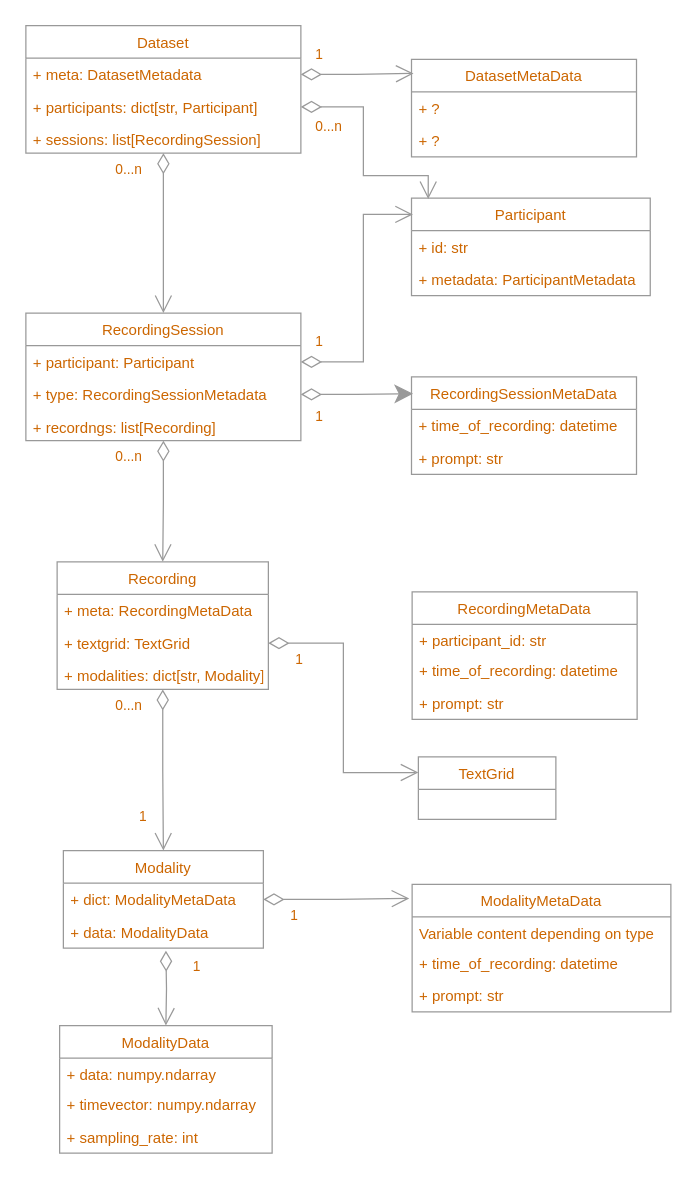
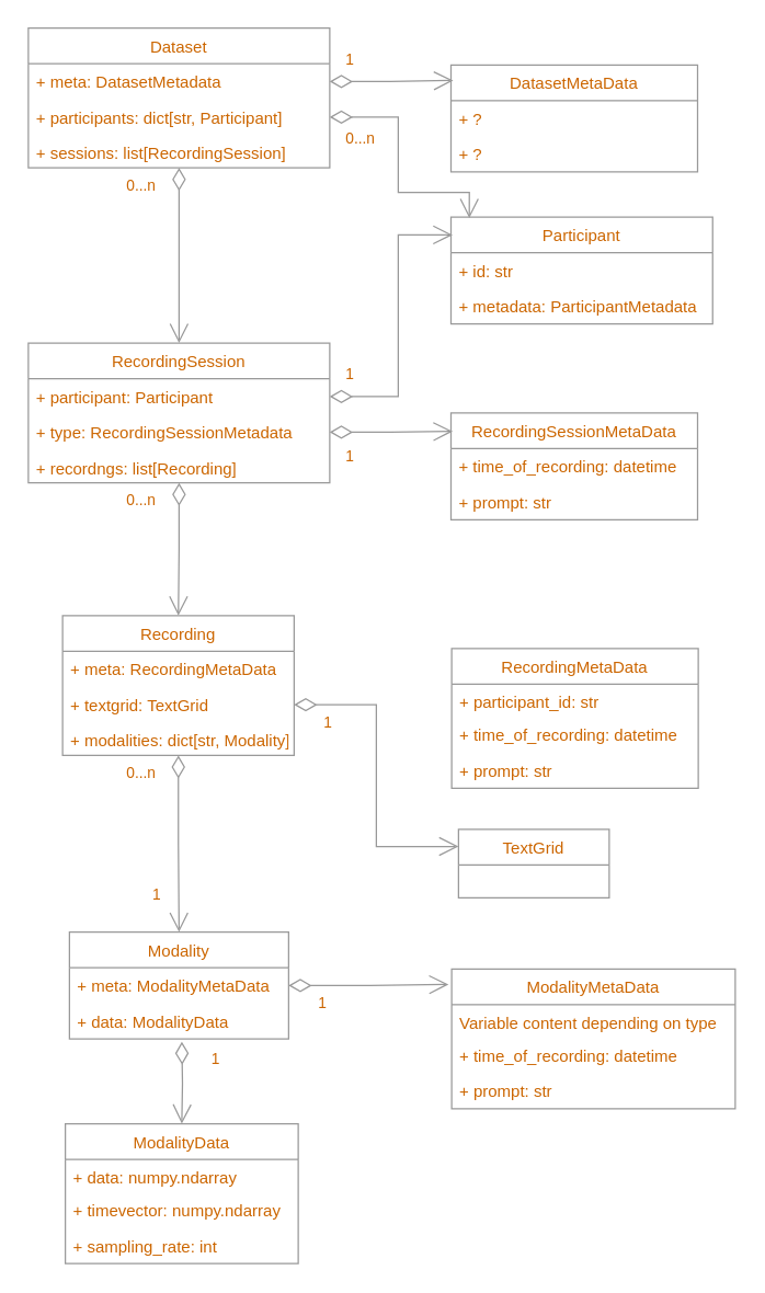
  <mxCell id="0" />
  <mxCell id="1" parent="0" />
  <mxCell id="2" value="Recording" style="swimlane;fontStyle=0;childLayout=stackLayout;horizontal=1;startSize=26;fillColor=none;horizontalStack=0;resizeParent=1;resizeParentMax=0;resizeLast=0;collapsible=1;marginBottom=0;labelBorderColor=none;fontColor=#CC6600;strokeColor=#999999;" parent="1" vertex="1"><mxGeometry x="45" y="449" width="169" height="102" as="geometry" /></mxCell>
  <mxCell id="3" value="+ meta: RecordingMetaData" style="text;strokeColor=none;fillColor=none;align=left;verticalAlign=top;spacingLeft=4;spacingRight=4;overflow=hidden;rotatable=0;points=[[0,0.5],[1,0.5]];portConstraint=eastwest;labelBorderColor=none;fontColor=#CC6600;" parent="2" vertex="1"><mxGeometry y="26" width="169" height="26" as="geometry" /></mxCell>
  <mxCell id="4" value="+ textgrid: TextGrid" style="text;strokeColor=none;fillColor=none;align=left;verticalAlign=top;spacingLeft=4;spacingRight=4;overflow=hidden;rotatable=0;points=[[0,0.5],[1,0.5]];portConstraint=eastwest;labelBorderColor=none;fontColor=#CC6600;snapToPoint=1;" parent="2" vertex="1"><mxGeometry y="52" width="169" height="26" as="geometry" /></mxCell>
  <mxCell id="5" value="+ modalities: dict[str, Modality]" style="text;strokeColor=none;fillColor=none;align=left;verticalAlign=top;spacingLeft=4;spacingRight=4;overflow=hidden;rotatable=0;points=[[0,0.5],[1,0.5]];portConstraint=eastwest;labelBorderColor=none;fontColor=#CC6600;" parent="2" vertex="1"><mxGeometry y="78" width="169" height="24" as="geometry" /></mxCell>
  <mxCell id="6" value="Modality" style="swimlane;fontStyle=0;childLayout=stackLayout;horizontal=1;startSize=26;fillColor=none;horizontalStack=0;resizeParent=1;resizeParentMax=0;resizeLast=0;collapsible=1;marginBottom=0;labelBorderColor=none;strokeColor=#999999;fontColor=#CC6600;" parent="1" vertex="1"><mxGeometry x="50" y="680" width="160" height="78" as="geometry" /></mxCell>
- <mxCell id="7" value="+ dict: ModalityMetaData" style="text;strokeColor=none;fillColor=none;align=left;verticalAlign=top;spacingLeft=4;spacingRight=4;overflow=hidden;rotatable=0;points=[[0,0.5],[1,0.5]];portConstraint=eastwest;labelBorderColor=none;fontColor=#CC6600;" parent="6" vertex="1"><mxGeometry y="26" width="160" height="26" as="geometry" /></mxCell>
+ <mxCell id="7" value="+ meta: ModalityMetaData" style="text;strokeColor=none;fillColor=none;align=left;verticalAlign=top;spacingLeft=4;spacingRight=4;overflow=hidden;rotatable=0;points=[[0,0.5],[1,0.5]];portConstraint=eastwest;labelBorderColor=none;fontColor=#CC6600;" parent="6" vertex="1"><mxGeometry y="26" width="160" height="26" as="geometry" /></mxCell>
  <mxCell id="8" value="+ data: ModalityData" style="text;strokeColor=none;fillColor=none;align=left;verticalAlign=top;spacingLeft=4;spacingRight=4;overflow=hidden;rotatable=0;points=[[0,0.5],[1,0.5]];portConstraint=eastwest;labelBorderColor=none;fontColor=#CC6600;" parent="6" vertex="1"><mxGeometry y="52" width="160" height="26" as="geometry" /></mxCell>
  <mxCell id="9" value="ModalityData" style="swimlane;fontStyle=0;childLayout=stackLayout;horizontal=1;startSize=26;fillColor=none;horizontalStack=0;resizeParent=1;resizeParentMax=0;resizeLast=0;collapsible=1;marginBottom=0;labelBorderColor=none;strokeColor=#999999;fontColor=#CC6600;" parent="1" vertex="1"><mxGeometry x="47" y="820" width="170" height="102" as="geometry" /></mxCell>
  <mxCell id="10" value="+ data: numpy.ndarray" style="text;strokeColor=none;fillColor=none;align=left;verticalAlign=top;spacingLeft=4;spacingRight=4;overflow=hidden;rotatable=0;points=[[0,0.5],[1,0.5]];portConstraint=eastwest;labelBorderColor=none;fontColor=#CC6600;" parent="9" vertex="1"><mxGeometry y="26" width="170" height="24" as="geometry" /></mxCell>
  <mxCell id="11" value="+ timevector: numpy.ndarray" style="text;strokeColor=none;fillColor=none;align=left;verticalAlign=top;spacingLeft=4;spacingRight=4;overflow=hidden;rotatable=0;points=[[0,0.5],[1,0.5]];portConstraint=eastwest;labelBorderColor=none;fontColor=#CC6600;" parent="9" vertex="1"><mxGeometry y="50" width="170" height="26" as="geometry" /></mxCell>
  <mxCell id="12" value="+ sampling_rate: int" style="text;strokeColor=none;fillColor=none;align=left;verticalAlign=top;spacingLeft=4;spacingRight=4;overflow=hidden;rotatable=0;points=[[0,0.5],[1,0.5]];portConstraint=eastwest;labelBorderColor=none;fontColor=#CC6600;" parent="9" vertex="1"><mxGeometry y="76" width="170" height="26" as="geometry" /></mxCell>
  <mxCell id="13" value="RecordingMetaData" style="swimlane;fontStyle=0;childLayout=stackLayout;horizontal=1;startSize=26;fillColor=none;horizontalStack=0;resizeParent=1;resizeParentMax=0;resizeLast=0;collapsible=1;marginBottom=0;labelBorderColor=none;strokeColor=#999999;fontColor=#CC6600;" parent="1" vertex="1"><mxGeometry x="329" y="473" width="180" height="102" as="geometry" /></mxCell>
  <mxCell id="14" value="+ participant_id: str" style="text;strokeColor=none;fillColor=none;align=left;verticalAlign=top;spacingLeft=4;spacingRight=4;overflow=hidden;rotatable=0;points=[[0,0.5],[1,0.5]];portConstraint=eastwest;labelBorderColor=none;fontColor=#CC6600;" parent="13" vertex="1"><mxGeometry y="26" width="180" height="24" as="geometry" /></mxCell>
  <mxCell id="15" value="+ time_of_recording: datetime" style="text;strokeColor=none;fillColor=none;align=left;verticalAlign=top;spacingLeft=4;spacingRight=4;overflow=hidden;rotatable=0;points=[[0,0.5],[1,0.5]];portConstraint=eastwest;labelBorderColor=none;fontColor=#CC6600;" parent="13" vertex="1"><mxGeometry y="50" width="180" height="26" as="geometry" /></mxCell>
  <mxCell id="16" value="+ prompt: str" style="text;strokeColor=none;fillColor=none;align=left;verticalAlign=top;spacingLeft=4;spacingRight=4;overflow=hidden;rotatable=0;points=[[0,0.5],[1,0.5]];portConstraint=eastwest;labelBorderColor=none;fontColor=#CC6600;" parent="13" vertex="1"><mxGeometry y="76" width="180" height="26" as="geometry" /></mxCell>
  <mxCell id="17" value="TextGrid" style="swimlane;fontStyle=0;childLayout=stackLayout;horizontal=1;startSize=26;fillColor=none;horizontalStack=0;resizeParent=1;resizeParentMax=0;resizeLast=0;collapsible=1;marginBottom=0;labelBorderColor=none;strokeColor=#999999;fontColor=#CC6600;" parent="1" vertex="1"><mxGeometry x="334" y="605" width="110" height="50" as="geometry" /></mxCell>
  <mxCell id="18" value="" style="endArrow=open;html=1;endSize=12;startArrow=diamondThin;startSize=14;startFill=0;edgeStyle=orthogonalEdgeStyle;rounded=0;fontColor=#CC6600;exitX=1;exitY=0.5;exitDx=0;exitDy=0;entryX=0;entryY=0.25;entryDx=0;entryDy=0;strokeColor=#999999;" parent="1" source="4" target="17" edge="1"><mxGeometry relative="1" as="geometry"><mxPoint x="329" y="549" as="sourcePoint" /><mxPoint x="399" y="459" as="targetPoint" /></mxGeometry></mxCell>
  <mxCell id="19" value="1" style="edgeLabel;resizable=0;html=1;align=left;verticalAlign=top;labelBorderColor=none;strokeColor=#999999;fontColor=#CC6600;fillColor=none;labelBackgroundColor=none;" parent="18" connectable="0" vertex="1"><mxGeometry x="-1" relative="1" as="geometry"><mxPoint x="20" as="offset" /></mxGeometry></mxCell>
  <mxCell id="20" value="" style="endArrow=open;html=1;endSize=12;startArrow=diamondThin;startSize=14;startFill=0;edgeStyle=orthogonalEdgeStyle;rounded=0;fontColor=#CC6600;entryX=0.5;entryY=0;entryDx=0;entryDy=0;strokeColor=#999999;" parent="1" source="2" target="6" edge="1"><mxGeometry relative="1" as="geometry"><mxPoint x="-191" y="509" as="sourcePoint" /><mxPoint x="-56" y="580" as="targetPoint" /></mxGeometry></mxCell>
  <mxCell id="21" value="0...n" style="edgeLabel;resizable=0;html=1;align=left;verticalAlign=top;labelBorderColor=none;strokeColor=#999999;fontColor=#CC6600;fillColor=none;labelBackgroundColor=none;" parent="20" connectable="0" vertex="1"><mxGeometry x="-1" relative="1" as="geometry"><mxPoint x="-40" as="offset" /></mxGeometry></mxCell>
  <mxCell id="22" value="1" style="edgeLabel;resizable=0;html=1;align=left;verticalAlign=top;labelBorderColor=none;strokeColor=#999999;fontColor=#CC6600;fillColor=none;labelBackgroundColor=none;" parent="1" connectable="0" vertex="1"><mxGeometry x="109" y="640" as="geometry" /></mxCell>
  <mxCell id="23" value="" style="endArrow=open;html=1;endSize=12;startArrow=diamondThin;startSize=14;startFill=0;edgeStyle=orthogonalEdgeStyle;rounded=0;fontColor=#CC6600;entryX=0.5;entryY=0;entryDx=0;entryDy=0;strokeColor=#999999;" parent="1" target="9" edge="1"><mxGeometry relative="1" as="geometry"><mxPoint x="132" y="760" as="sourcePoint" /><mxPoint x="242" y="861" as="targetPoint" /></mxGeometry></mxCell>
  <mxCell id="24" value="1" style="edgeLabel;resizable=0;html=1;align=left;verticalAlign=top;labelBorderColor=none;strokeColor=#999999;fontColor=#CC6600;fillColor=none;labelBackgroundColor=none;" parent="23" connectable="0" vertex="1"><mxGeometry x="-1" relative="1" as="geometry"><mxPoint x="20" as="offset" /></mxGeometry></mxCell>
  <mxCell id="25" value="RecordingSession" style="swimlane;fontStyle=0;childLayout=stackLayout;horizontal=1;startSize=26;fillColor=none;horizontalStack=0;resizeParent=1;resizeParentMax=0;resizeLast=0;collapsible=1;marginBottom=0;labelBorderColor=none;fontColor=#CC6600;strokeColor=#999999;" vertex="1" parent="1"><mxGeometry x="20" y="250" width="220" height="102" as="geometry" /></mxCell>
  <mxCell id="26" value="+ participant: Participant" style="text;strokeColor=none;fillColor=none;align=left;verticalAlign=top;spacingLeft=4;spacingRight=4;overflow=hidden;rotatable=0;points=[[0,0.5],[1,0.5]];portConstraint=eastwest;labelBorderColor=none;fontColor=#CC6600;" vertex="1" parent="25"><mxGeometry y="26" width="220" height="26" as="geometry" /></mxCell>
  <mxCell id="27" value="+ type: RecordingSessionMetadata" style="text;strokeColor=none;fillColor=none;align=left;verticalAlign=top;spacingLeft=4;spacingRight=4;overflow=hidden;rotatable=0;points=[[0,0.5],[1,0.5]];portConstraint=eastwest;labelBorderColor=none;fontColor=#CC6600;" vertex="1" parent="25"><mxGeometry y="52" width="220" height="26" as="geometry" /></mxCell>
  <mxCell id="28" value="+ recordngs: list[Recording]" style="text;strokeColor=none;fillColor=none;align=left;verticalAlign=top;spacingLeft=4;spacingRight=4;overflow=hidden;rotatable=0;points=[[0,0.5],[1,0.5]];portConstraint=eastwest;labelBorderColor=none;fontColor=#CC6600;" vertex="1" parent="25"><mxGeometry y="78" width="220" height="24" as="geometry" /></mxCell>
  <mxCell id="29" value="" style="endArrow=open;html=1;endSize=12;startArrow=diamondThin;startSize=14;startFill=0;edgeStyle=orthogonalEdgeStyle;rounded=0;fontColor=#CC6600;entryX=0.5;entryY=0;entryDx=0;entryDy=0;strokeColor=#999999;" edge="1" parent="1" source="25" target="2"><mxGeometry relative="1" as="geometry"><mxPoint x="120" y="352" as="sourcePoint" /><mxPoint x="126.5" y="414" as="targetPoint" /></mxGeometry></mxCell>
  <mxCell id="30" value="0...n" style="edgeLabel;resizable=0;html=1;align=left;verticalAlign=top;labelBorderColor=none;strokeColor=#999999;fontColor=#CC6600;fillColor=none;labelBackgroundColor=none;" connectable="0" vertex="1" parent="29"><mxGeometry x="-1" relative="1" as="geometry"><mxPoint x="-40" as="offset" /></mxGeometry></mxCell>
  <mxCell id="31" value="Dataset" style="swimlane;fontStyle=0;childLayout=stackLayout;horizontal=1;startSize=26;fillColor=none;horizontalStack=0;resizeParent=1;resizeParentMax=0;resizeLast=0;collapsible=1;marginBottom=0;labelBorderColor=none;fontColor=#CC6600;strokeColor=#999999;" vertex="1" parent="1"><mxGeometry x="20" y="20" width="220" height="102" as="geometry" /></mxCell>
  <mxCell id="32" value="+ meta: DatasetMetadata" style="text;strokeColor=none;fillColor=none;align=left;verticalAlign=top;spacingLeft=4;spacingRight=4;overflow=hidden;rotatable=0;points=[[0,0.5],[1,0.5]];portConstraint=eastwest;labelBorderColor=none;fontColor=#CC6600;" vertex="1" parent="31"><mxGeometry y="26" width="220" height="26" as="geometry" /></mxCell>
  <mxCell id="33" value="+ participants: dict[str, Participant]" style="text;strokeColor=none;fillColor=none;align=left;verticalAlign=top;spacingLeft=4;spacingRight=4;overflow=hidden;rotatable=0;points=[[0,0.5],[1,0.5]];portConstraint=eastwest;labelBorderColor=none;fontColor=#CC6600;" vertex="1" parent="31"><mxGeometry y="52" width="220" height="26" as="geometry" /></mxCell>
  <mxCell id="34" value="+ sessions: list[RecordingSession]" style="text;strokeColor=none;fillColor=none;align=left;verticalAlign=top;spacingLeft=4;spacingRight=4;overflow=hidden;rotatable=0;points=[[0,0.5],[1,0.5]];portConstraint=eastwest;labelBorderColor=none;fontColor=#CC6600;" vertex="1" parent="31"><mxGeometry y="78" width="220" height="24" as="geometry" /></mxCell>
  <mxCell id="35" value="RecordingSessionMetaData" style="swimlane;fontStyle=0;childLayout=stackLayout;horizontal=1;startSize=26;fillColor=none;horizontalStack=0;resizeParent=1;resizeParentMax=0;resizeLast=0;collapsible=1;marginBottom=0;labelBorderColor=none;strokeColor=#999999;fontColor=#CC6600;" vertex="1" parent="1"><mxGeometry x="328.5" y="301" width="180" height="78" as="geometry" /></mxCell>
  <mxCell id="36" value="+ time_of_recording: datetime" style="text;strokeColor=none;fillColor=none;align=left;verticalAlign=top;spacingLeft=4;spacingRight=4;overflow=hidden;rotatable=0;points=[[0,0.5],[1,0.5]];portConstraint=eastwest;labelBorderColor=none;fontColor=#CC6600;" vertex="1" parent="35"><mxGeometry y="26" width="180" height="26" as="geometry" /></mxCell>
  <mxCell id="37" value="+ prompt: str" style="text;strokeColor=none;fillColor=none;align=left;verticalAlign=top;spacingLeft=4;spacingRight=4;overflow=hidden;rotatable=0;points=[[0,0.5],[1,0.5]];portConstraint=eastwest;labelBorderColor=none;fontColor=#CC6600;" vertex="1" parent="35"><mxGeometry y="52" width="180" height="26" as="geometry" /></mxCell>
  <mxCell id="38" value="DatasetMetaData" style="swimlane;fontStyle=0;childLayout=stackLayout;horizontal=1;startSize=26;fillColor=none;horizontalStack=0;resizeParent=1;resizeParentMax=0;resizeLast=0;collapsible=1;marginBottom=0;labelBorderColor=none;strokeColor=#999999;fontColor=#CC6600;" vertex="1" parent="1"><mxGeometry x="328.5" y="47" width="180" height="78" as="geometry" /></mxCell>
  <mxCell id="39" value="+ ?" style="text;strokeColor=none;fillColor=none;align=left;verticalAlign=top;spacingLeft=4;spacingRight=4;overflow=hidden;rotatable=0;points=[[0,0.5],[1,0.5]];portConstraint=eastwest;labelBorderColor=none;fontColor=#CC6600;" vertex="1" parent="38"><mxGeometry y="26" width="180" height="26" as="geometry" /></mxCell>
  <mxCell id="40" value="+ ?" style="text;strokeColor=none;fillColor=none;align=left;verticalAlign=top;spacingLeft=4;spacingRight=4;overflow=hidden;rotatable=0;points=[[0,0.5],[1,0.5]];portConstraint=eastwest;labelBorderColor=none;fontColor=#CC6600;" vertex="1" parent="38"><mxGeometry y="52" width="180" height="26" as="geometry" /></mxCell>
  <mxCell id="41" value="Participant" style="swimlane;fontStyle=0;childLayout=stackLayout;horizontal=1;startSize=26;fillColor=none;horizontalStack=0;resizeParent=1;resizeParentMax=0;resizeLast=0;collapsible=1;marginBottom=0;labelBorderColor=none;strokeColor=#999999;fontColor=#CC6600;" vertex="1" parent="1"><mxGeometry x="328.5" y="158" width="191" height="78" as="geometry" /></mxCell>
  <mxCell id="42" value="+ id: str" style="text;strokeColor=none;fillColor=none;align=left;verticalAlign=top;spacingLeft=4;spacingRight=4;overflow=hidden;rotatable=0;points=[[0,0.5],[1,0.5]];portConstraint=eastwest;labelBorderColor=none;fontColor=#CC6600;" vertex="1" parent="41"><mxGeometry y="26" width="191" height="26" as="geometry" /></mxCell>
  <mxCell id="43" value="+ metadata: ParticipantMetadata" style="text;strokeColor=none;fillColor=none;align=left;verticalAlign=top;spacingLeft=4;spacingRight=4;overflow=hidden;rotatable=0;points=[[0,0.5],[1,0.5]];portConstraint=eastwest;labelBorderColor=none;fontColor=#CC6600;" vertex="1" parent="41"><mxGeometry y="52" width="191" height="26" as="geometry" /></mxCell>
  <mxCell id="44" value="" style="endArrow=open;html=1;endSize=12;startArrow=diamondThin;startSize=14;startFill=0;edgeStyle=orthogonalEdgeStyle;rounded=0;fontColor=#CC6600;entryX=0.5;entryY=0;entryDx=0;entryDy=0;strokeColor=#999999;" edge="1" parent="1" source="31" target="25"><mxGeometry relative="1" as="geometry"><mxPoint x="120" y="130" as="sourcePoint" /><mxPoint x="139" y="390" as="targetPoint" /></mxGeometry></mxCell>
  <mxCell id="45" value="0...n" style="edgeLabel;resizable=0;html=1;align=left;verticalAlign=top;labelBorderColor=none;strokeColor=#999999;fontColor=#CC6600;fillColor=none;labelBackgroundColor=none;" connectable="0" vertex="1" parent="44"><mxGeometry x="-1" relative="1" as="geometry"><mxPoint x="-40" as="offset" /></mxGeometry></mxCell>
  <mxCell id="46" value="" style="endArrow=open;html=1;endSize=12;startArrow=diamondThin;startSize=14;startFill=0;edgeStyle=orthogonalEdgeStyle;rounded=0;fontColor=#CC6600;entryX=0.009;entryY=0.144;entryDx=0;entryDy=0;strokeColor=#999999;exitX=1;exitY=0.5;exitDx=0;exitDy=0;entryPerimeter=0;" edge="1" parent="1" source="32" target="38"><mxGeometry relative="1" as="geometry"><mxPoint x="278" y="170" as="sourcePoint" /><mxPoint x="197" y="400" as="targetPoint" /></mxGeometry></mxCell>
  <mxCell id="47" value="" style="endArrow=open;html=1;endSize=12;startArrow=diamondThin;startSize=14;startFill=0;edgeStyle=orthogonalEdgeStyle;rounded=0;fontColor=#CC6600;strokeColor=#999999;exitX=1;exitY=0.5;exitDx=0;exitDy=0;entryX=0.07;entryY=0.01;entryDx=0;entryDy=0;entryPerimeter=0;" edge="1" parent="1" source="33" target="41"><mxGeometry relative="1" as="geometry"><mxPoint x="250" y="93" as="sourcePoint" /><mxPoint x="340" y="160" as="targetPoint" /><Array as="points"><mxPoint x="290" y="85" /><mxPoint x="290" y="140" /><mxPoint x="342" y="140" /></Array></mxGeometry></mxCell>
  <mxCell id="48" value="" style="endArrow=open;html=1;endSize=12;startArrow=diamondThin;startSize=14;startFill=0;edgeStyle=orthogonalEdgeStyle;rounded=0;fontColor=#CC6600;strokeColor=#999999;exitX=1;exitY=0.5;exitDx=0;exitDy=0;entryX=0.006;entryY=0.167;entryDx=0;entryDy=0;entryPerimeter=0;" edge="1" parent="1" source="26" target="41"><mxGeometry relative="1" as="geometry"><mxPoint x="260" y="279" as="sourcePoint" /><mxPoint x="310" y="170" as="targetPoint" /><Array as="points"><mxPoint x="290" y="289" /><mxPoint x="290" y="171" /></Array></mxGeometry></mxCell>
- <mxCell id="49" value="" style="endArrow=classic;html=1;endSize=12;startArrow=diamondThin;startSize=14;startFill=0;edgeStyle=orthogonalEdgeStyle;rounded=0;fontColor=#CC6600;strokeColor=#999999;entryX=0.007;entryY=0.172;entryDx=0;entryDy=0;entryPerimeter=0;" edge="1" parent="1" source="27" target="35"><mxGeometry relative="1" as="geometry"><mxPoint x="240" y="316" as="sourcePoint" /><mxPoint x="330" y="316" as="targetPoint" /></mxGeometry></mxCell>
+ <mxCell id="49" value="" style="endArrow=open;html=1;endSize=12;startArrow=diamondThin;startSize=14;startFill=0;edgeStyle=orthogonalEdgeStyle;rounded=0;fontColor=#CC6600;strokeColor=#999999;entryX=0.007;entryY=0.172;entryDx=0;entryDy=0;entryPerimeter=0;" edge="1" parent="1" source="27" target="35"><mxGeometry relative="1" as="geometry"><mxPoint x="240" y="316" as="sourcePoint" /><mxPoint x="330" y="316" as="targetPoint" /></mxGeometry></mxCell>
  <mxCell id="50" value="0...n" style="edgeLabel;resizable=0;html=1;align=left;verticalAlign=top;labelBorderColor=none;strokeColor=#999999;fontColor=#CC6600;fillColor=none;labelBackgroundColor=none;" connectable="0" vertex="1" parent="1"><mxGeometry x="250" y="88" as="geometry" /></mxCell>
  <mxCell id="51" value="1" style="edgeLabel;resizable=0;html=1;align=left;verticalAlign=top;labelBorderColor=none;strokeColor=#999999;fontColor=#CC6600;fillColor=none;labelBackgroundColor=none;" connectable="0" vertex="1" parent="1"><mxGeometry x="250" y="30" as="geometry" /></mxCell>
  <mxCell id="52" value="1" style="edgeLabel;resizable=0;html=1;align=left;verticalAlign=top;labelBorderColor=none;strokeColor=#999999;fontColor=#CC6600;fillColor=none;labelBackgroundColor=none;" connectable="0" vertex="1" parent="1"><mxGeometry x="250" y="260" as="geometry" /></mxCell>
  <mxCell id="53" value="1" style="edgeLabel;resizable=0;html=1;align=left;verticalAlign=top;labelBorderColor=none;strokeColor=#999999;fontColor=#CC6600;fillColor=none;labelBackgroundColor=none;" connectable="0" vertex="1" parent="1"><mxGeometry x="250" y="320" as="geometry" /></mxCell>
  <mxCell id="54" value="ModalityMetaData" style="swimlane;fontStyle=0;childLayout=stackLayout;horizontal=1;startSize=26;fillColor=none;horizontalStack=0;resizeParent=1;resizeParentMax=0;resizeLast=0;collapsible=1;marginBottom=0;labelBorderColor=none;strokeColor=#999999;fontColor=#CC6600;" vertex="1" parent="1"><mxGeometry x="329" y="707" width="207" height="102" as="geometry" /></mxCell>
  <mxCell id="55" value="Variable content depending on type" style="text;strokeColor=none;fillColor=none;align=left;verticalAlign=top;spacingLeft=4;spacingRight=4;overflow=hidden;rotatable=0;points=[[0,0.5],[1,0.5]];portConstraint=eastwest;labelBorderColor=none;fontColor=#CC6600;" vertex="1" parent="54"><mxGeometry y="26" width="207" height="24" as="geometry" /></mxCell>
  <mxCell id="56" value="+ time_of_recording: datetime" style="text;strokeColor=none;fillColor=none;align=left;verticalAlign=top;spacingLeft=4;spacingRight=4;overflow=hidden;rotatable=0;points=[[0,0.5],[1,0.5]];portConstraint=eastwest;labelBorderColor=none;fontColor=#CC6600;" vertex="1" parent="54"><mxGeometry y="50" width="207" height="26" as="geometry" /></mxCell>
  <mxCell id="57" value="+ prompt: str" style="text;strokeColor=none;fillColor=none;align=left;verticalAlign=top;spacingLeft=4;spacingRight=4;overflow=hidden;rotatable=0;points=[[0,0.5],[1,0.5]];portConstraint=eastwest;labelBorderColor=none;fontColor=#CC6600;" vertex="1" parent="54"><mxGeometry y="76" width="207" height="26" as="geometry" /></mxCell>
  <mxCell id="58" value="" style="endArrow=open;html=1;endSize=12;startArrow=diamondThin;startSize=14;startFill=0;edgeStyle=orthogonalEdgeStyle;rounded=0;fontColor=#CC6600;entryX=-0.011;entryY=0.11;entryDx=0;entryDy=0;strokeColor=#999999;exitX=1;exitY=0.5;exitDx=0;exitDy=0;entryPerimeter=0;" edge="1" parent="1" source="7" target="54"><mxGeometry relative="1" as="geometry"><mxPoint x="224" y="499" as="sourcePoint" /><mxPoint x="340" y="475" as="targetPoint" /></mxGeometry></mxCell>
  <mxCell id="59" value="1" style="edgeLabel;resizable=0;html=1;align=left;verticalAlign=top;labelBorderColor=none;strokeColor=#999999;fontColor=#CC6600;fillColor=none;labelBackgroundColor=none;" connectable="0" vertex="1" parent="58"><mxGeometry x="-1" relative="1" as="geometry"><mxPoint x="20" as="offset" /></mxGeometry></mxCell>
